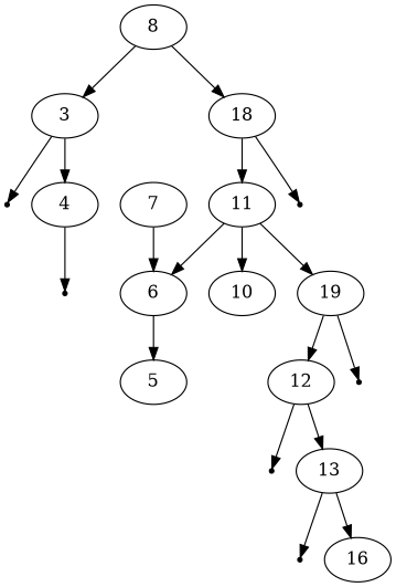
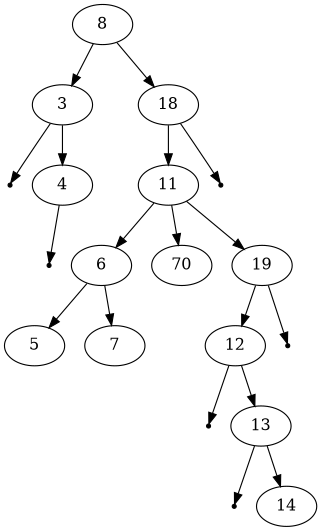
  digraph {
    ordering=out
    8
    3
    18
    null0 [shape=point]
    4
    11
    null2 [shape=point]
    null1 [shape=point]
    6
-   10
+   10 [label=70]
    n11 [label=19]
    5
    7
    12
    null3 [shape=point]
    null4 [shape=point]
    13
    null5 [shape=point]
-   14 [label=16]
+   14
    8 -> 3
    8 -> 18
    3 -> null0
    3 -> 4
    18 -> 11
    18 -> null2
    4 -> null1
    11 -> 6
    11 -> 10
    11 -> n11
    6 -> 5
-   7 -> 6
+   6 -> 7
    n11 -> 12
    n11 -> null3
    12 -> null4
    12 -> 13
    13 -> null5
    13 -> 14
  }
